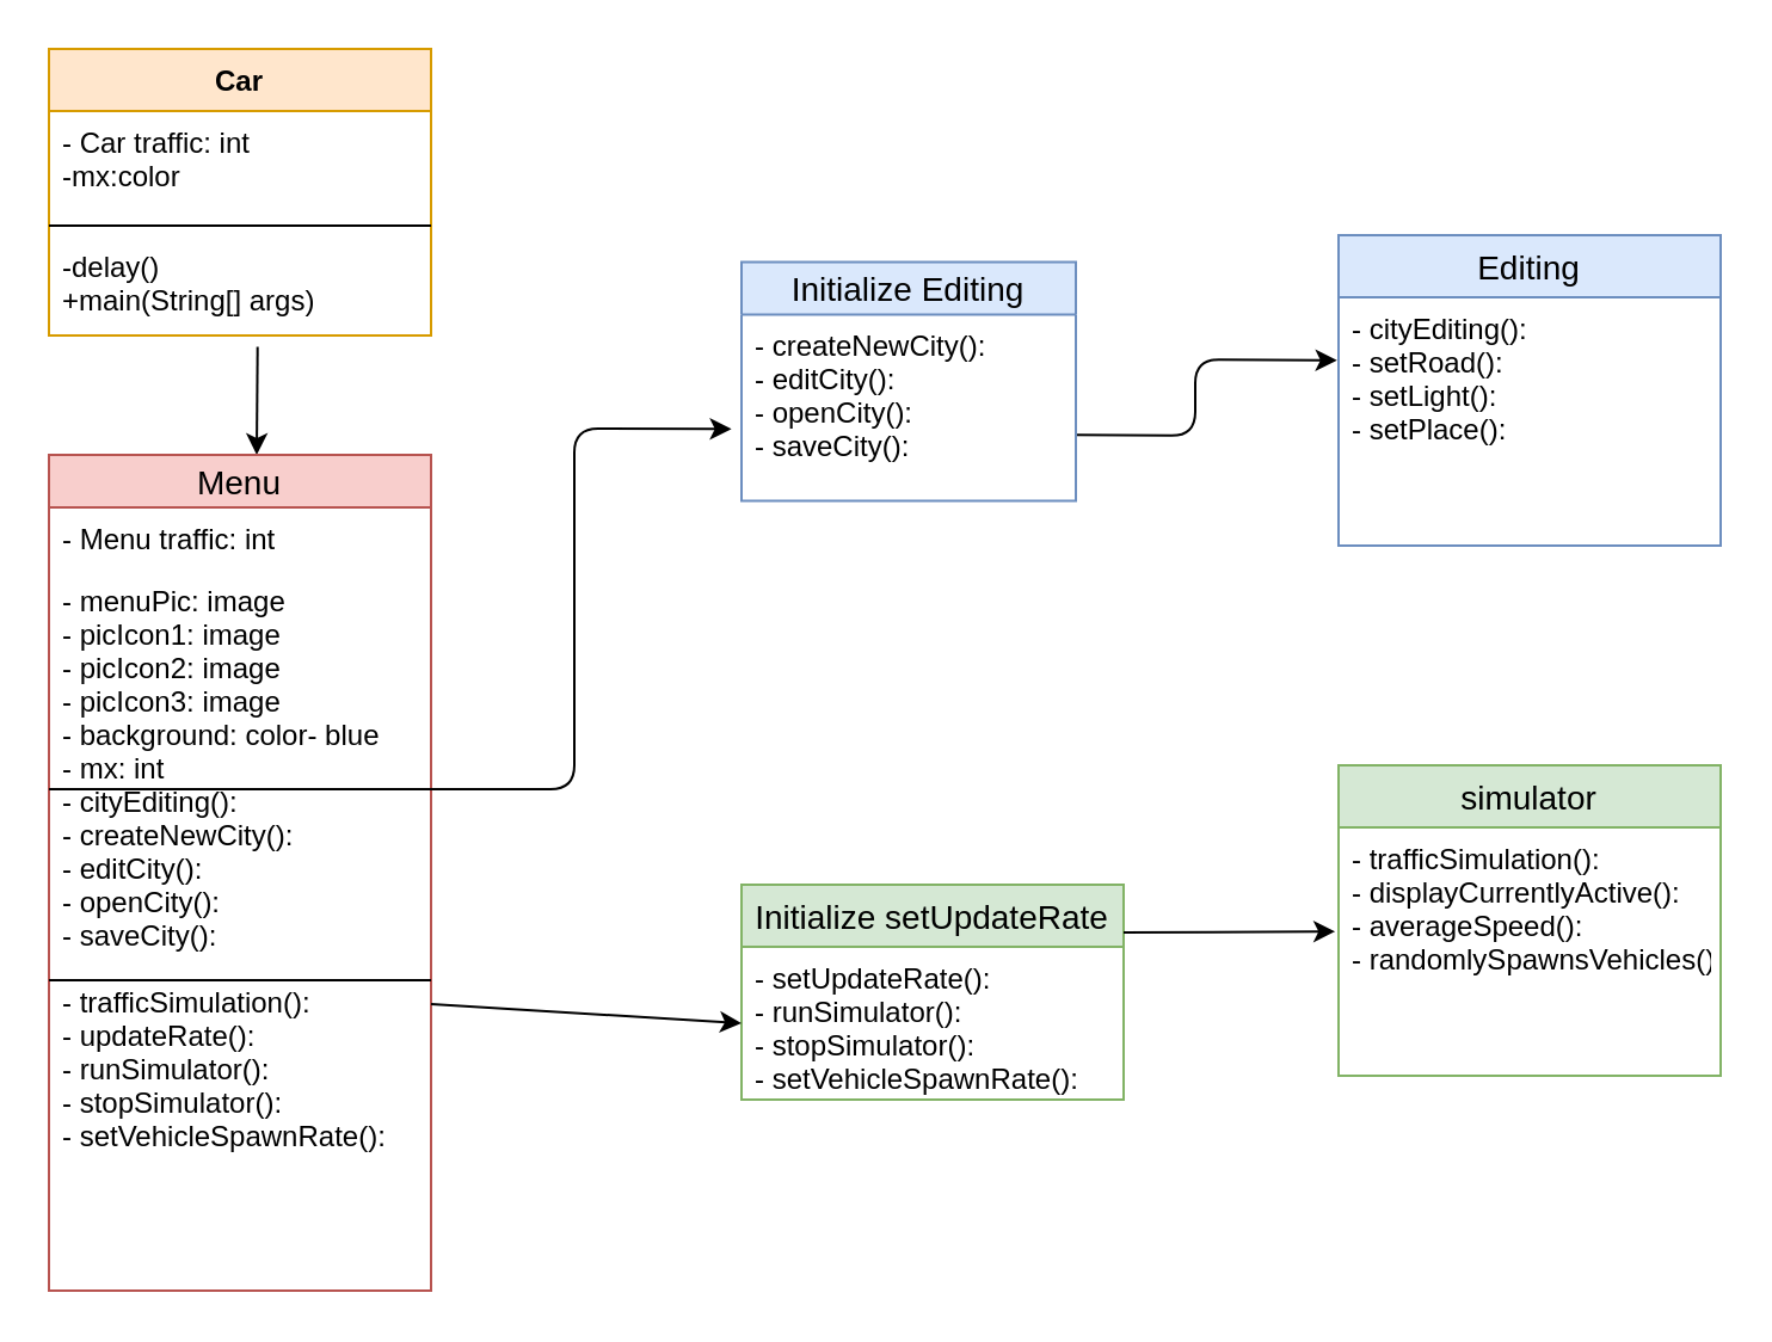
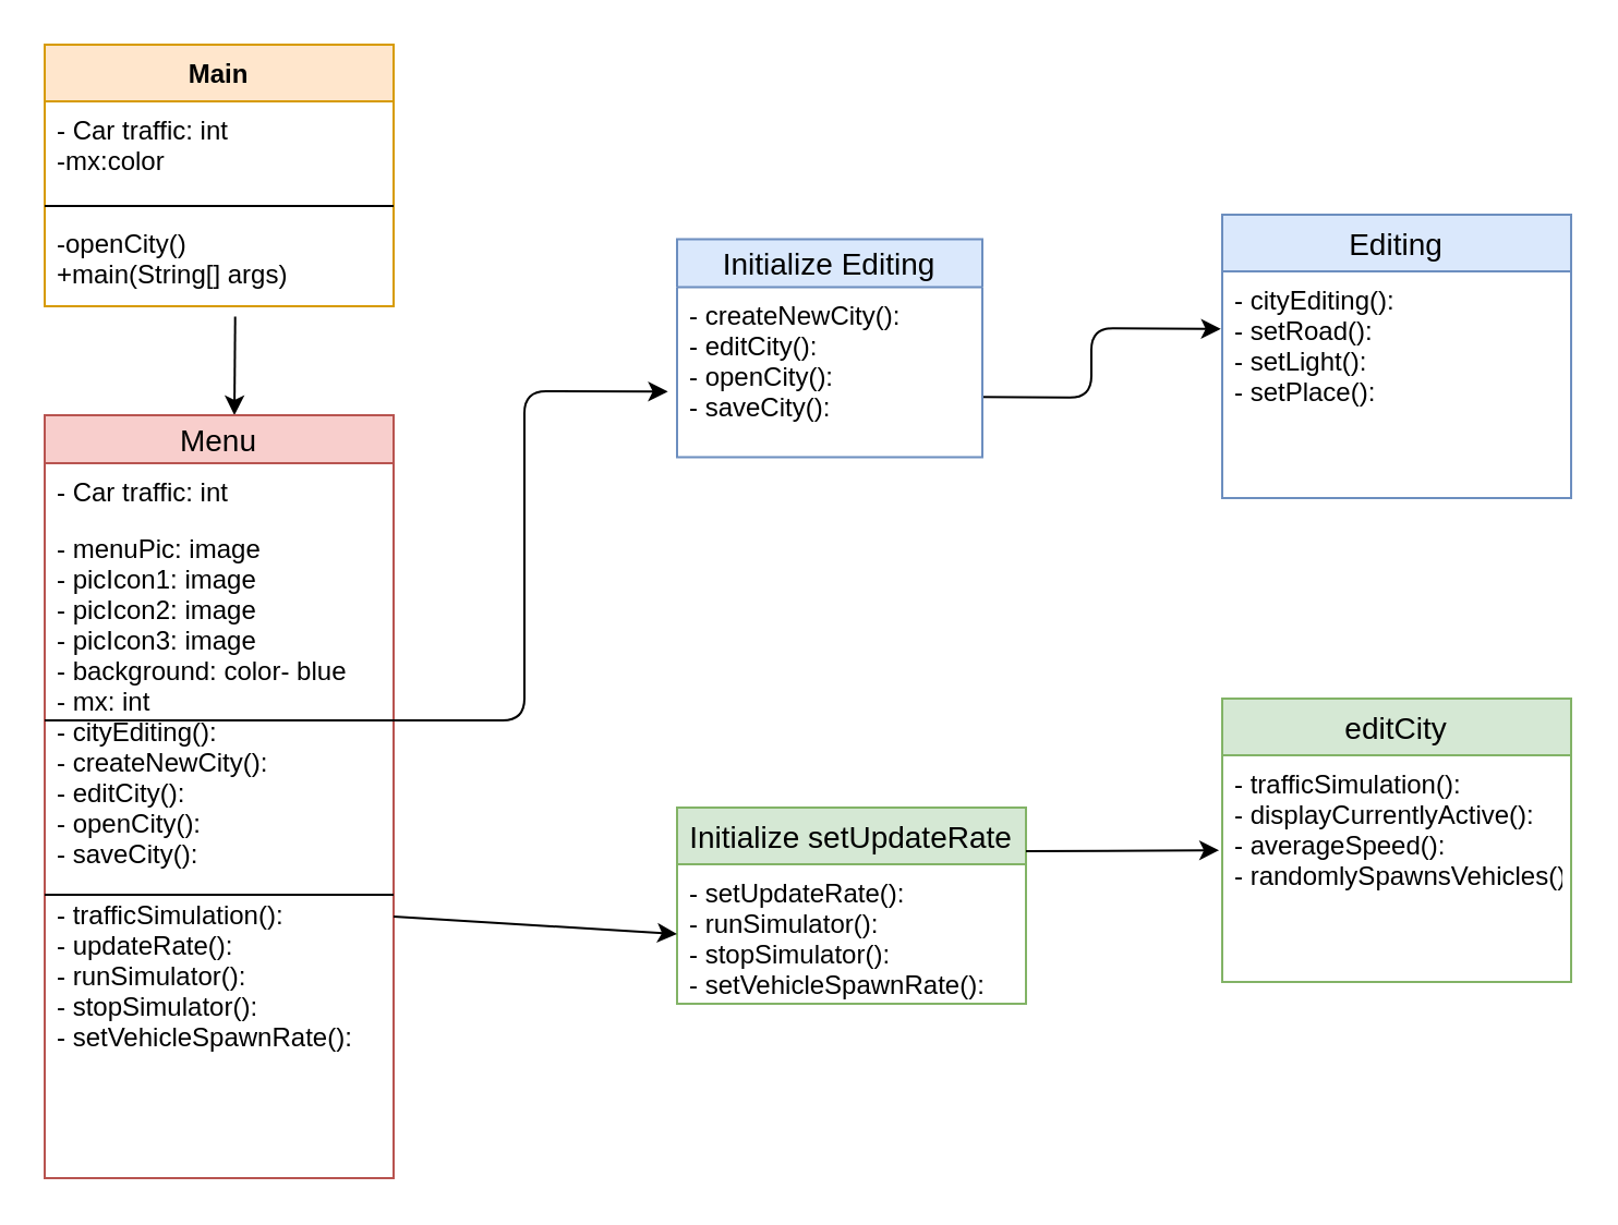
  <mxCell id="0" />
  <mxCell id="1" parent="0" />
- <mxCell id="2" value="Car" style="swimlane;fontStyle=1;align=center;verticalAlign=top;childLayout=stackLayout;horizontal=1;startSize=26;horizontalStack=0;resizeParent=1;resizeParentMax=0;resizeLast=0;collapsible=1;marginBottom=0;fillColor=#ffe6cc;strokeColor=#d79b00;" vertex="1" parent="1"><mxGeometry x="20" y="20" width="160" height="120" as="geometry" /></mxCell>
+ <mxCell id="2" value="Main" style="swimlane;fontStyle=1;align=center;verticalAlign=top;childLayout=stackLayout;horizontal=1;startSize=26;horizontalStack=0;resizeParent=1;resizeParentMax=0;resizeLast=0;collapsible=1;marginBottom=0;fillColor=#ffe6cc;strokeColor=#d79b00;" vertex="1" parent="1"><mxGeometry x="20" y="20" width="160" height="120" as="geometry" /></mxCell>
  <mxCell id="3" value="- Car traffic: int&#10;-mx:color" style="text;strokeColor=none;fillColor=none;align=left;verticalAlign=top;spacingLeft=4;spacingRight=4;overflow=hidden;rotatable=0;points=[[0,0.5],[1,0.5]];portConstraint=eastwest;" vertex="1" parent="2"><mxGeometry y="26" width="160" height="44" as="geometry" /></mxCell>
  <mxCell id="4" value="" style="line;strokeWidth=1;fillColor=none;align=left;verticalAlign=middle;spacingTop=-1;spacingLeft=3;spacingRight=3;rotatable=0;labelPosition=right;points=[];portConstraint=eastwest;" vertex="1" parent="2"><mxGeometry y="70" width="160" height="8" as="geometry" /></mxCell>
- <mxCell id="5" value="-delay()&#10;+main(String[] args)&#10;" style="text;strokeColor=none;fillColor=none;align=left;verticalAlign=top;spacingLeft=4;spacingRight=4;overflow=hidden;rotatable=0;points=[[0,0.5],[1,0.5]];portConstraint=eastwest;" vertex="1" parent="2"><mxGeometry y="78" width="160" height="42" as="geometry" /></mxCell>
+ <mxCell id="5" value="-openCity()&#10;+main(String[] args)&#10;" style="text;strokeColor=none;fillColor=none;align=left;verticalAlign=top;spacingLeft=4;spacingRight=4;overflow=hidden;rotatable=0;points=[[0,0.5],[1,0.5]];portConstraint=eastwest;" vertex="1" parent="2"><mxGeometry y="78" width="160" height="42" as="geometry" /></mxCell>
  <mxCell id="6" value="" style="endArrow=classic;html=1;exitX=0.546;exitY=1.114;exitDx=0;exitDy=0;exitPerimeter=0;" edge="1" parent="1" source="5"><mxGeometry width="50" height="50" relative="1" as="geometry"><mxPoint x="20" y="230" as="sourcePoint" /><mxPoint x="107" y="190" as="targetPoint" /></mxGeometry></mxCell>
  <mxCell id="7" value="Menu" style="swimlane;fontStyle=0;childLayout=stackLayout;horizontal=1;startSize=22;fillColor=#f8cecc;horizontalStack=0;resizeParent=1;resizeParentMax=0;resizeLast=0;collapsible=1;marginBottom=0;swimlaneFillColor=#ffffff;align=center;fontSize=14;strokeColor=#b85450;" vertex="1" parent="1"><mxGeometry x="20" y="190" width="160" height="350" as="geometry" /></mxCell>
- <mxCell id="8" value="- Menu traffic: int&#10;" style="text;strokeColor=none;fillColor=none;spacingLeft=4;spacingRight=4;overflow=hidden;rotatable=0;points=[[0,0.5],[1,0.5]];portConstraint=eastwest;fontSize=12;" vertex="1" parent="7"><mxGeometry y="22" width="160" height="26" as="geometry" /></mxCell>
+ <mxCell id="8" value="- Car traffic: int&#10;" style="text;strokeColor=none;fillColor=none;spacingLeft=4;spacingRight=4;overflow=hidden;rotatable=0;points=[[0,0.5],[1,0.5]];portConstraint=eastwest;fontSize=12;" vertex="1" parent="7"><mxGeometry y="22" width="160" height="26" as="geometry" /></mxCell>
  <mxCell id="9" value="- menuPic: image&#10;- picIcon1: image&#10;- picIcon2: image&#10;- picIcon3: image&#10;- background: color- blue&#10;- mx: int&#10;- cityEditing(): &#10;- createNewCity():&#10;- editCity():&#10;- openCity():&#10;- saveCity():&#10;&#10;- trafficSimulation():&#10;- updateRate():&#10;- runSimulator():&#10;- stopSimulator():&#10;- setVehicleSpawnRate():" style="text;strokeColor=none;fillColor=none;spacingLeft=4;spacingRight=4;overflow=hidden;rotatable=0;points=[[0,0.5],[1,0.5]];portConstraint=eastwest;fontSize=12;" vertex="1" parent="7"><mxGeometry y="48" width="160" height="302" as="geometry" /></mxCell>
  <mxCell id="10" value="" style="endArrow=none;html=1;" edge="1" parent="7"><mxGeometry width="50" height="50" relative="1" as="geometry"><mxPoint y="140" as="sourcePoint" /><mxPoint x="160" y="140" as="targetPoint" /></mxGeometry></mxCell>
  <mxCell id="11" value="" style="endArrow=none;html=1;rounded=0;" edge="1" parent="7"><mxGeometry relative="1" as="geometry"><mxPoint y="220" as="sourcePoint" /><mxPoint x="160" y="220" as="targetPoint" /></mxGeometry></mxCell>
  <mxCell id="12" value="" style="endArrow=classic;html=1;entryX=-0.03;entryY=0.615;entryDx=0;entryDy=0;entryPerimeter=0;" edge="1" parent="1" target="19"><mxGeometry width="50" height="50" relative="1" as="geometry"><mxPoint x="180" y="330" as="sourcePoint" /><mxPoint x="310" y="240" as="targetPoint" /><Array as="points"><mxPoint x="240" y="330" /><mxPoint x="240" y="240" /><mxPoint x="240" y="179" /></Array></mxGeometry></mxCell>
  <mxCell id="13" value="" style="endArrow=classic;html=1;entryX=-0.004;entryY=0.254;entryDx=0;entryDy=0;entryPerimeter=0;exitX=0.993;exitY=0.646;exitDx=0;exitDy=0;exitPerimeter=0;" edge="1" parent="1" source="19" target="15"><mxGeometry width="50" height="50" relative="1" as="geometry"><mxPoint x="460" y="240" as="sourcePoint" /><mxPoint x="540" y="150" as="targetPoint" /><Array as="points"><mxPoint x="500" y="182" /><mxPoint x="500" y="150" /></Array></mxGeometry></mxCell>
  <mxCell id="14" value="Editing" style="swimlane;fontStyle=0;childLayout=stackLayout;horizontal=1;startSize=26;fillColor=#dae8fc;horizontalStack=0;resizeParent=1;resizeParentMax=0;resizeLast=0;collapsible=1;marginBottom=0;swimlaneFillColor=#ffffff;align=center;fontSize=14;strokeColor=#6c8ebf;" vertex="1" parent="1"><mxGeometry x="560" y="98" width="160" height="130" as="geometry" /></mxCell>
  <mxCell id="15" value="- cityEditing():&#10;- setRoad():&#10;- setLight():&#10;- setPlace():" style="text;strokeColor=none;fillColor=none;spacingLeft=4;spacingRight=4;overflow=hidden;rotatable=0;points=[[0,0.5],[1,0.5]];portConstraint=eastwest;fontSize=12;" vertex="1" parent="14"><mxGeometry y="26" width="160" height="104" as="geometry" /></mxCell>
- <mxCell id="16" value="simulator" style="swimlane;fontStyle=0;childLayout=stackLayout;horizontal=1;startSize=26;fillColor=#d5e8d4;horizontalStack=0;resizeParent=1;resizeParentMax=0;resizeLast=0;collapsible=1;marginBottom=0;swimlaneFillColor=#ffffff;align=center;fontSize=14;strokeColor=#82b366;" vertex="1" parent="1"><mxGeometry x="560" y="320" width="160" height="130" as="geometry" /></mxCell>
+ <mxCell id="16" value="editCity" style="swimlane;fontStyle=0;childLayout=stackLayout;horizontal=1;startSize=26;fillColor=#d5e8d4;horizontalStack=0;resizeParent=1;resizeParentMax=0;resizeLast=0;collapsible=1;marginBottom=0;swimlaneFillColor=#ffffff;align=center;fontSize=14;strokeColor=#82b366;" vertex="1" parent="1"><mxGeometry x="560" y="320" width="160" height="130" as="geometry" /></mxCell>
  <mxCell id="17" value="- trafficSimulation():&#10;- displayCurrentlyActive():&#10;- averageSpeed():&#10;- randomlySpawnsVehicles():" style="text;strokeColor=none;fillColor=none;spacingLeft=4;spacingRight=4;overflow=hidden;rotatable=0;points=[[0,0.5],[1,0.5]];portConstraint=eastwest;fontSize=12;" vertex="1" parent="16"><mxGeometry y="26" width="160" height="104" as="geometry" /></mxCell>
  <mxCell id="18" value="Initialize Editing" style="swimlane;fontStyle=0;childLayout=stackLayout;horizontal=1;startSize=22;fillColor=#dae8fc;horizontalStack=0;resizeParent=1;resizeParentMax=0;resizeLast=0;collapsible=1;marginBottom=0;swimlaneFillColor=#ffffff;align=center;fontSize=14;strokeColor=#6c8ebf;" vertex="1" parent="1"><mxGeometry x="310" y="109.2" width="140" height="100" as="geometry" /></mxCell>
  <mxCell id="19" value="- createNewCity():&#10;- editCity():&#10;- openCity():&#10;- saveCity():" style="text;strokeColor=none;fillColor=none;spacingLeft=4;spacingRight=4;overflow=hidden;rotatable=0;points=[[0,0.5],[1,0.5]];portConstraint=eastwest;fontSize=12;" vertex="1" parent="18"><mxGeometry y="22" width="140" height="78" as="geometry" /></mxCell>
  <mxCell id="20" value="Initialize setUpdateRate" style="swimlane;fontStyle=0;childLayout=stackLayout;horizontal=1;startSize=26;horizontalStack=0;resizeParent=1;resizeParentMax=0;resizeLast=0;collapsible=1;marginBottom=0;swimlaneFillColor=#ffffff;align=center;fontSize=14;fillColor=#d5e8d4;strokeColor=#82b366;" vertex="1" parent="1"><mxGeometry x="310" y="370" width="160" height="90" as="geometry" /></mxCell>
  <mxCell id="21" value="- setUpdateRate():&#10;- runSimulator():&#10;- stopSimulator():&#10;- setVehicleSpawnRate():&#10;" style="text;strokeColor=none;fillColor=none;spacingLeft=4;spacingRight=4;overflow=hidden;rotatable=0;points=[[0,0.5],[1,0.5]];portConstraint=eastwest;fontSize=12;" vertex="1" parent="20"><mxGeometry y="26" width="160" height="64" as="geometry" /></mxCell>
  <mxCell id="22" value="" style="endArrow=classic;html=1;entryX=-0.009;entryY=0.419;entryDx=0;entryDy=0;entryPerimeter=0;" edge="1" parent="1" target="17"><mxGeometry width="50" height="50" relative="1" as="geometry"><mxPoint x="470" y="390" as="sourcePoint" /><mxPoint x="550" y="390" as="targetPoint" /></mxGeometry></mxCell>
  <mxCell id="23" value="" style="endArrow=classic;html=1;entryX=0;entryY=0.5;entryDx=0;entryDy=0;" edge="1" parent="1" target="21"><mxGeometry width="50" height="50" relative="1" as="geometry"><mxPoint x="180" y="420" as="sourcePoint" /><mxPoint x="260" y="421" as="targetPoint" /></mxGeometry></mxCell>
